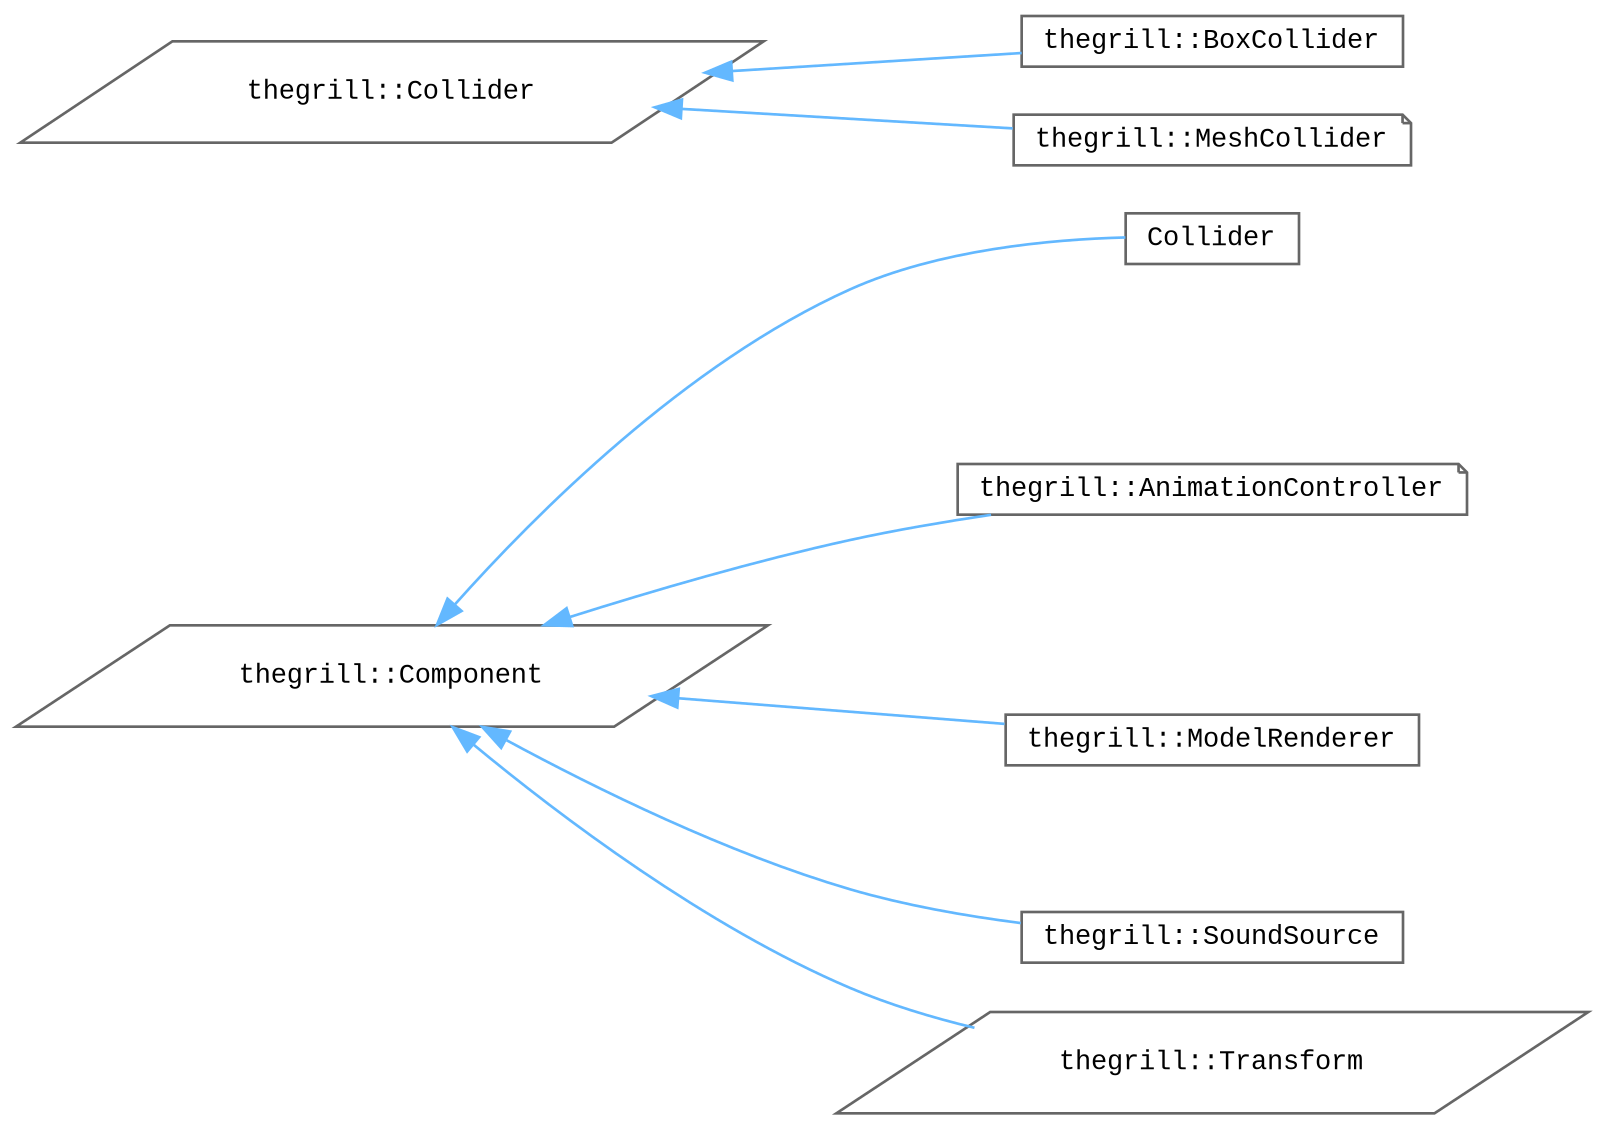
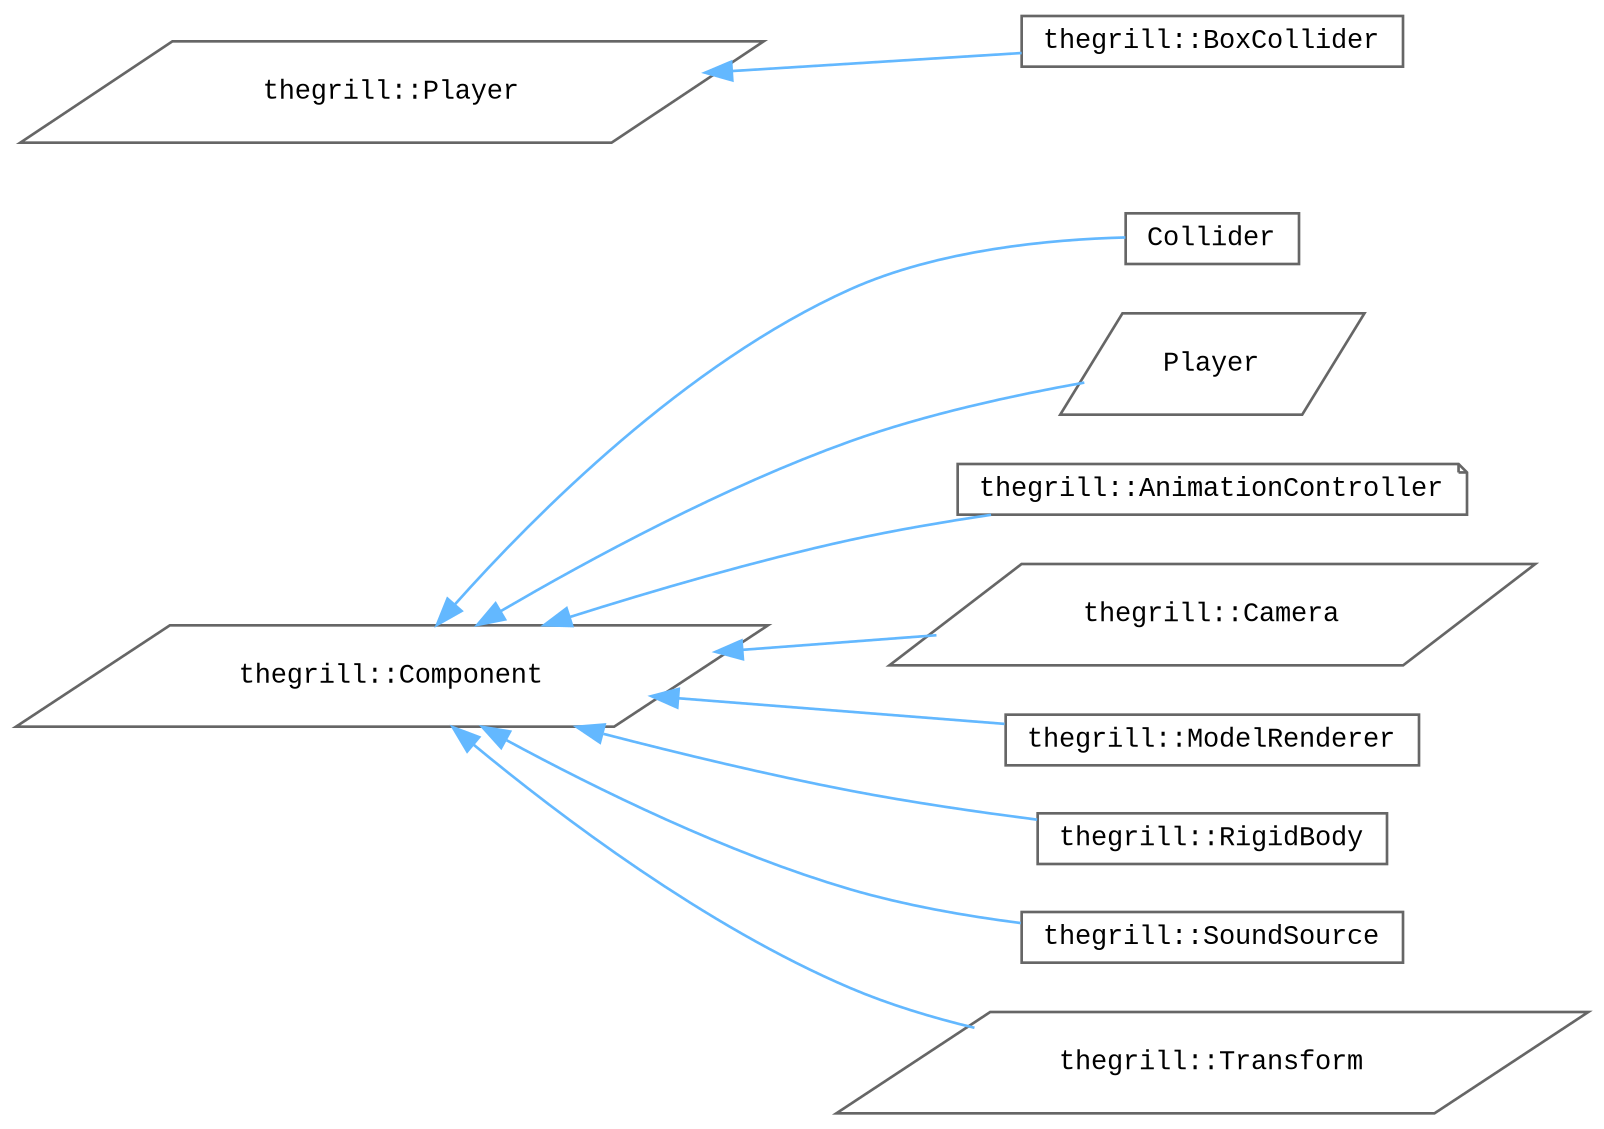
  digraph {
    fontname="Liberation Mono"
    rankdir=LR
    node [color=grey40 fillcolor=white fontname="Liberation Mono" fontsize=10 shape=parallelogram style=filled]
    edge [color=steelblue1 dir=back fontname="Liberation Mono" fontsize=10 labelfontname=Helvetica labelfontsize=10 style=solid]
    n1 [height=0.2 label="thegrill::Component" width=0.4]
    n2 [height=0.2 label=Collider shape=box width=0.4]
+   n3 [height=0.2 label=Player width=0.4]
    n4 [height=0.2 label="thegrill::AnimationController" shape=note width=0.4]
+   n5 [height=0.2 label="thegrill::Camera" width=0.4]
    n6 [height=0.2 label="thegrill::ModelRenderer" shape=box width=0.4]
+   n7 [height=0.2 label="thegrill::RigidBody" shape=box width=0.4]
    n8 [height=0.2 label="thegrill::SoundSource" shape=box width=0.4]
    n9 [height=0.2 label="thegrill::Transform" width=0.4]
-   n10 [height=0.2 label="thegrill::Collider" width=0.4]
+   n10 [height=0.2 label="thegrill::Player" width=0.4]
    n11 [height=0.2 label="thegrill::BoxCollider" shape=box width=0.4]
-   n12 [height=0.2 label="thegrill::MeshCollider" shape=note width=0.4]
    n1 -> n2
+   n1 -> n3
    n1 -> n4
+   n1 -> n5
    n1 -> n6
+   n1 -> n7
    n1 -> n8
    n1 -> n9
    n10 -> n11
-   n10 -> n12
  }
